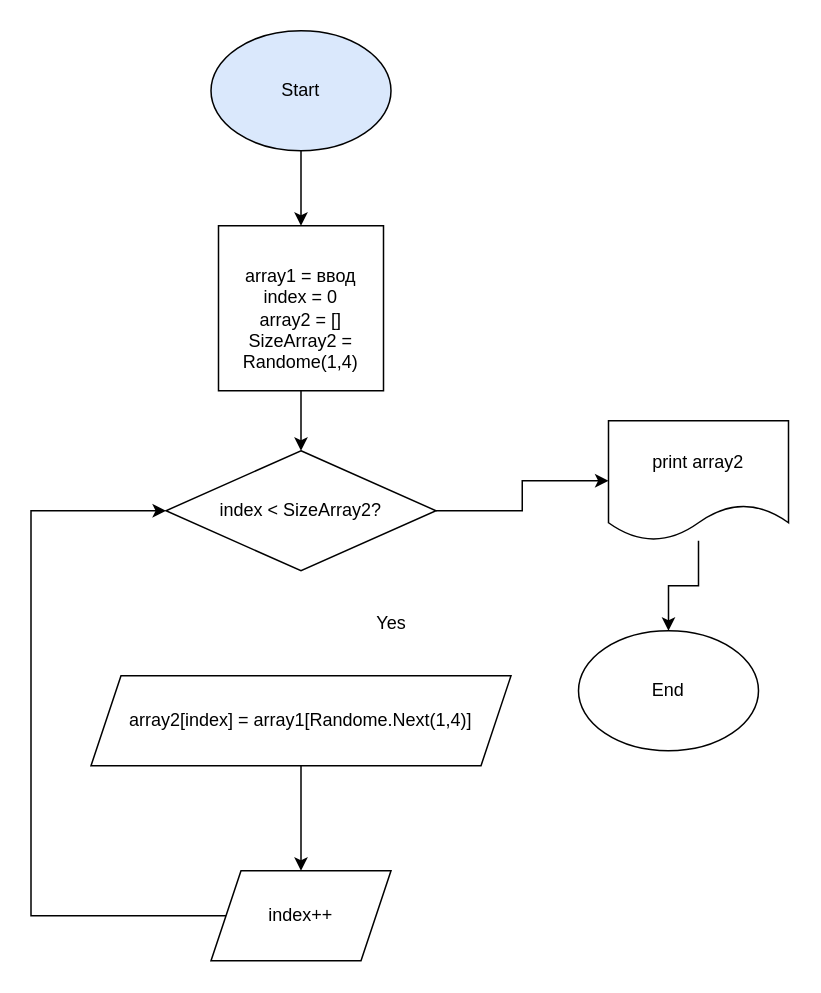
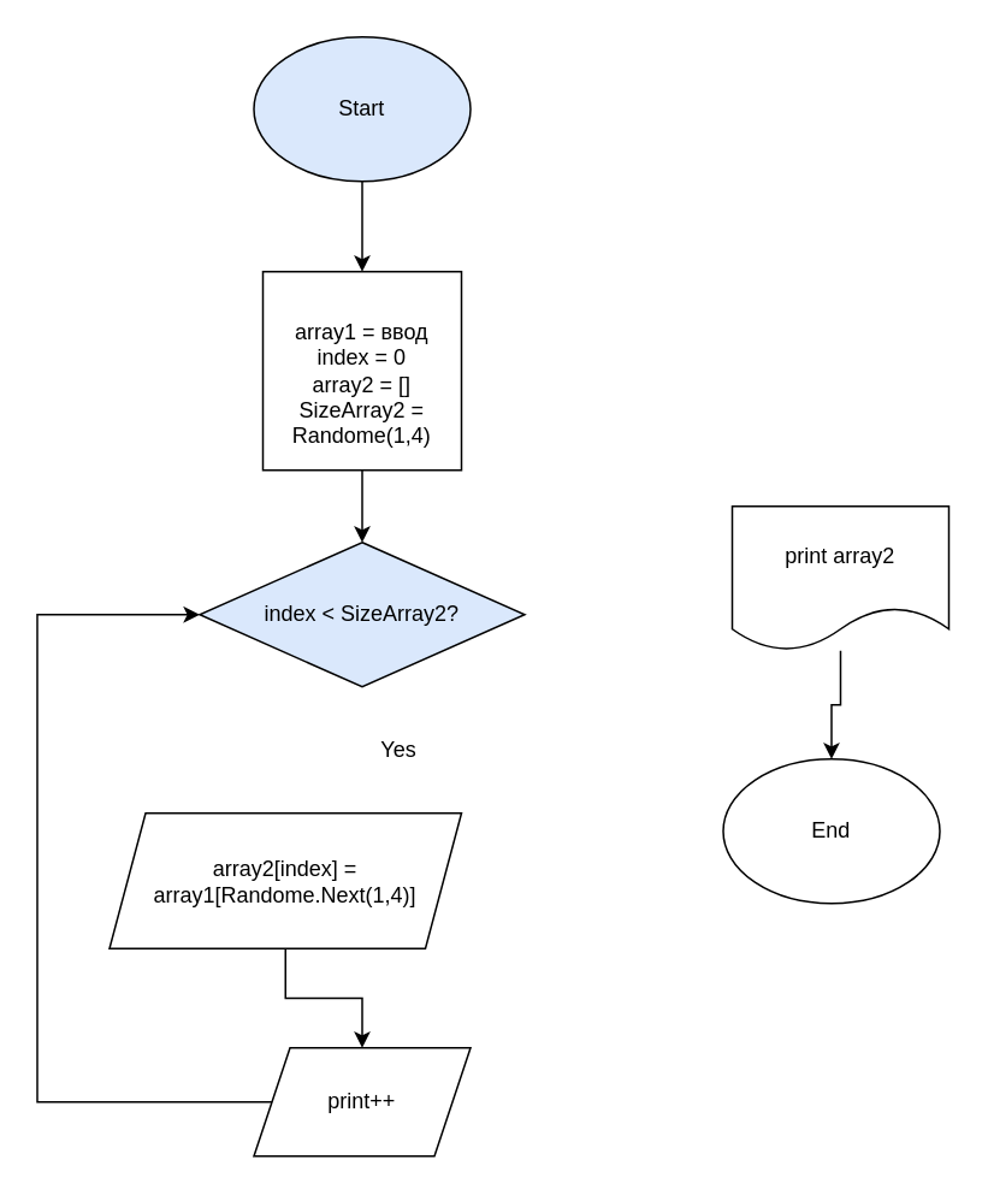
  <mxCell id="0" />
  <mxCell id="1" parent="0" />
  <mxCell id="2" style="edgeStyle=orthogonalEdgeStyle;rounded=0;orthogonalLoop=1;jettySize=auto;html=1;entryX=0.5;entryY=0;entryDx=0;entryDy=0;" parent="1" source="3" target="5" edge="1"><mxGeometry relative="1" as="geometry" /></mxCell>
  <mxCell id="3" value="Start" style="ellipse;whiteSpace=wrap;html=1;fillColor=#dae8fc;" parent="1" vertex="1"><mxGeometry x="140" y="20" width="120" height="80" as="geometry" /></mxCell>
  <mxCell id="4" style="edgeStyle=orthogonalEdgeStyle;rounded=0;orthogonalLoop=1;jettySize=auto;html=1;exitX=0.5;exitY=1;exitDx=0;exitDy=0;entryX=0.5;entryY=0;entryDx=0;entryDy=0;" parent="1" source="5" edge="1"><mxGeometry relative="1" as="geometry"><mxPoint x="200" y="300" as="targetPoint" /></mxGeometry></mxCell>
  <mxCell id="5" value="&lt;br&gt;array1 = ввод&lt;br&gt;index = 0&lt;br&gt;array2 = []&lt;br&gt;SizeArray2 = Randome(1,4)" style="whiteSpace=wrap;html=1;aspect=fixed;" parent="1" vertex="1"><mxGeometry x="145" y="150" width="110" height="110" as="geometry" /></mxCell>
- <mxCell id="6" style="edgeStyle=orthogonalEdgeStyle;rounded=0;orthogonalLoop=1;jettySize=auto;html=1;exitX=1;exitY=0.5;exitDx=0;exitDy=0;entryX=0;entryY=0.5;entryDx=0;entryDy=0;" parent="1" source="7" target="14" edge="1"><mxGeometry relative="1" as="geometry" /></mxCell>
- <mxCell id="7" value="index &amp;lt; SizeArray2?" style="rhombus;whiteSpace=wrap;html=1;" parent="1" vertex="1"><mxGeometry x="110" y="300" width="180" height="80" as="geometry" /></mxCell>
+ <mxCell id="7" value="index &amp;lt; SizeArray2?" style="rhombus;whiteSpace=wrap;html=1;fillColor=#dae8fc;" parent="1" vertex="1"><mxGeometry x="110" y="300" width="180" height="80" as="geometry" /></mxCell>
  <mxCell id="8" style="edgeStyle=orthogonalEdgeStyle;rounded=0;orthogonalLoop=1;jettySize=auto;html=1;exitX=0.5;exitY=1;exitDx=0;exitDy=0;entryX=0.5;entryY=0;entryDx=0;entryDy=0;" parent="1" source="9" target="12" edge="1"><mxGeometry relative="1" as="geometry" /></mxCell>
- <mxCell id="9" value="array2[index] = array1[Randome.Next(1,4)]" style="shape=parallelogram;perimeter=parallelogramPerimeter;whiteSpace=wrap;html=1;fixedSize=1;" parent="1" vertex="1"><mxGeometry x="60" y="450" width="280" height="60" as="geometry" /></mxCell>
- <mxCell id="10" value="Yes" style="text;html=1;align=center;verticalAlign=middle;resizable=0;points=[];autosize=1;strokeColor=none;fillColor=none;" parent="1" vertex="1"><mxGeometry x="240" y="400" width="40" height="30" as="geometry" /></mxCell>
+ <mxCell id="9" value="array2[index] = array1[Randome.Next(1,4)]" style="shape=parallelogram;perimeter=parallelogramPerimeter;whiteSpace=wrap;html=1;fixedSize=1;" parent="1" vertex="1"><mxGeometry x="60" y="450" width="195" height="75" as="geometry" /></mxCell>
+ <mxCell id="10" value="Yes" style="text;html=1;align=center;verticalAlign=middle;resizable=0;points=[];autosize=1;strokeColor=none;fillColor=none;" parent="1" vertex="1"><mxGeometry x="200" y="400" width="40" height="30" as="geometry" /></mxCell>
  <mxCell id="11" style="edgeStyle=orthogonalEdgeStyle;rounded=0;orthogonalLoop=1;jettySize=auto;html=1;exitX=0;exitY=0.5;exitDx=0;exitDy=0;entryX=0;entryY=0.5;entryDx=0;entryDy=0;" parent="1" source="12" target="7" edge="1"><mxGeometry relative="1" as="geometry"><Array as="points"><mxPoint x="20" y="610" /><mxPoint x="20" y="340" /></Array></mxGeometry></mxCell>
- <mxCell id="12" value="index++" style="shape=parallelogram;perimeter=parallelogramPerimeter;whiteSpace=wrap;html=1;fixedSize=1;" parent="1" vertex="1"><mxGeometry x="140" y="580" width="120" height="60" as="geometry" /></mxCell>
+ <mxCell id="12" value="print++" style="shape=parallelogram;perimeter=parallelogramPerimeter;whiteSpace=wrap;html=1;fixedSize=1;" parent="1" vertex="1"><mxGeometry x="140" y="580" width="120" height="60" as="geometry" /></mxCell>
  <mxCell id="13" style="edgeStyle=orthogonalEdgeStyle;rounded=0;orthogonalLoop=1;jettySize=auto;html=1;entryX=0.5;entryY=0;entryDx=0;entryDy=0;" parent="1" source="14" target="15" edge="1"><mxGeometry relative="1" as="geometry" /></mxCell>
  <mxCell id="14" value="print array2" style="shape=document;whiteSpace=wrap;html=1;boundedLbl=1;" parent="1" vertex="1"><mxGeometry x="405" y="280" width="120" height="80" as="geometry" /></mxCell>
- <mxCell id="15" value="End" style="ellipse;whiteSpace=wrap;html=1;" parent="1" vertex="1"><mxGeometry x="385" y="420" width="120" height="80" as="geometry" /></mxCell>
+ <mxCell id="15" value="End" style="ellipse;whiteSpace=wrap;html=1;" parent="1" vertex="1"><mxGeometry x="400" y="420" width="120" height="80" as="geometry" /></mxCell>
